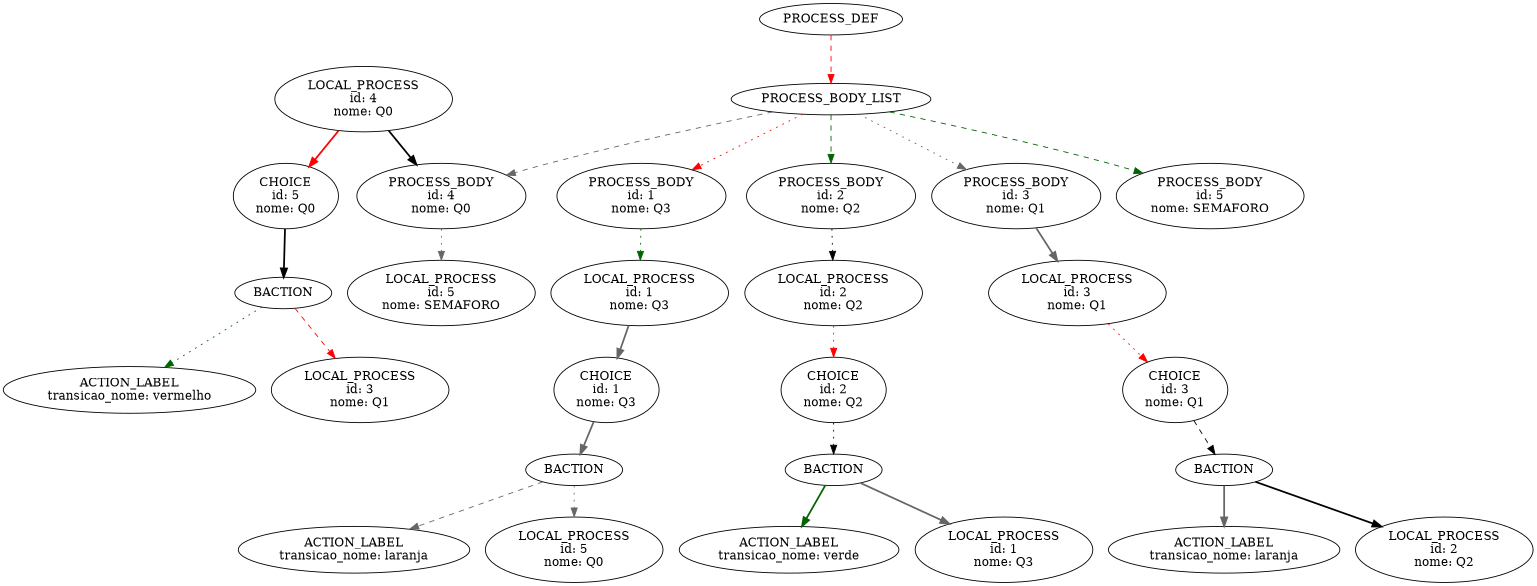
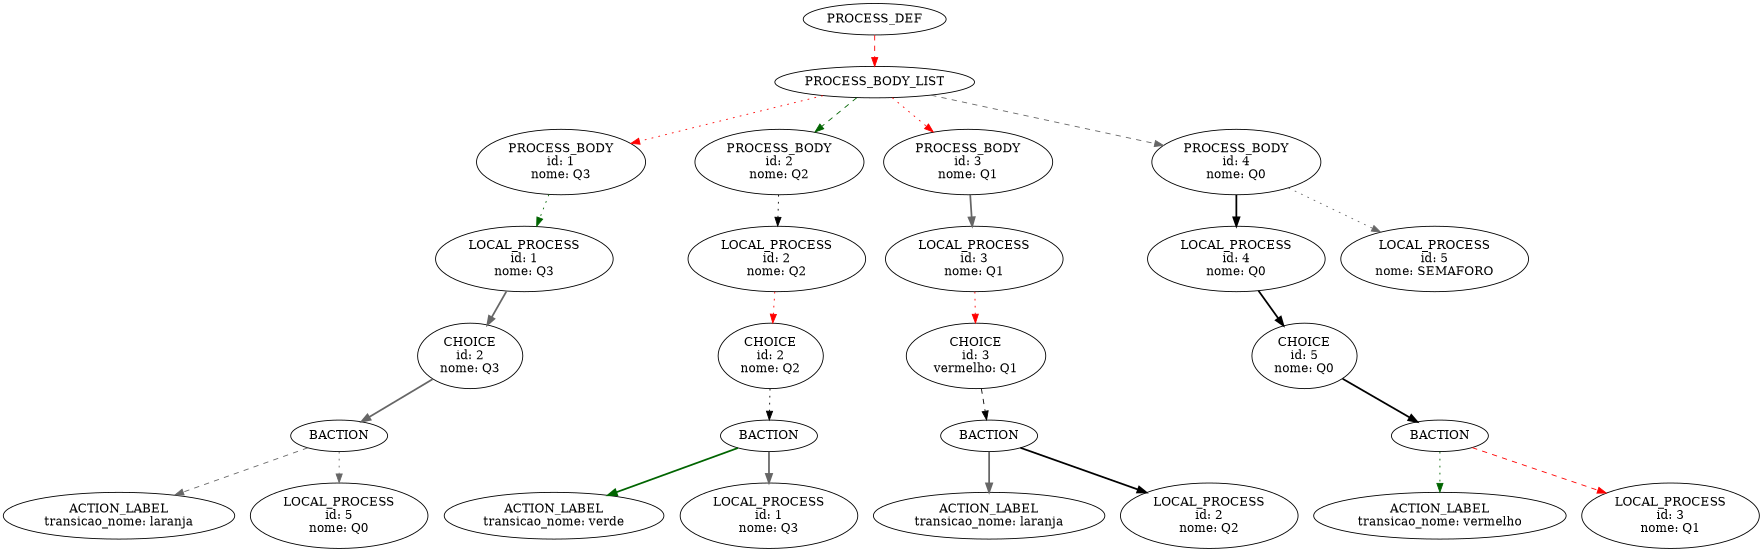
  digraph {
    edge [color=gray40 style=dotted]
    n1 [label="ACTION_LABEL\ntransicao_nome: laranja\n"]
    n2 [label="LOCAL_PROCESS\nid: 5\nnome: Q0\n"]
    n3 [label="BACTION\n"]
-   n4 [label="CHOICE\nid: 1\nnome: Q3\n"]
+   n4 [label="CHOICE\nid: 2\nnome: Q3\n"]
    n5 [label="LOCAL_PROCESS\nid: 1\nnome: Q3\n"]
    n6 [label="PROCESS_BODY\nid: 1\nnome: Q3\n"]
    n7 [label="ACTION_LABEL\ntransicao_nome: verde\n"]
    n8 [label="LOCAL_PROCESS\nid: 1\nnome: Q3\n"]
    n9 [label="BACTION\n"]
    n10 [label="CHOICE\nid: 2\nnome: Q2\n"]
    n11 [label="LOCAL_PROCESS\nid: 2\nnome: Q2\n"]
    n12 [label="PROCESS_BODY\nid: 2\nnome: Q2\n"]
    n13 [label="ACTION_LABEL\ntransicao_nome: laranja\n"]
    n14 [label="LOCAL_PROCESS\nid: 2\nnome: Q2\n"]
    n15 [label="BACTION\n"]
-   n16 [label="CHOICE\nid: 3\nnome: Q1\n"]
+   n16 [label="CHOICE\nid: 3\nvermelho: Q1\n"]
    n17 [label="LOCAL_PROCESS\nid: 3\nnome: Q1\n"]
    n18 [label="PROCESS_BODY\nid: 3\nnome: Q1\n"]
    n19 [label="ACTION_LABEL\ntransicao_nome: vermelho\n"]
    n20 [label="LOCAL_PROCESS\nid: 3\nnome: Q1\n"]
    n21 [label="BACTION\n"]
    n22 [label="CHOICE\nid: 5\nnome: Q0\n"]
    n23 [label="LOCAL_PROCESS\nid: 4\nnome: Q0\n"]
    n24 [label="PROCESS_BODY\nid: 4\nnome: Q0\n"]
    n25 [label="LOCAL_PROCESS\nid: 5\nnome: SEMAFORO\n"]
-   n26 [label="PROCESS_BODY\nid: 5\nnome: SEMAFORO\n"]
    n27 [label="PROCESS_BODY_LIST\n"]
    n28 [label="PROCESS_DEF\n"]
    n3 -> n1 [style=dashed]
    n3 -> n2
    n4 -> n3 [style=bold]
    n5 -> n4 [style=bold]
    n6 -> n5 [color=darkgreen]
    n9 -> n7 [color=darkgreen style=bold]
    n9 -> n8 [style=bold]
    n10 -> n9 [color=black]
    n11 -> n10 [color=red]
    n12 -> n11 [color=black]
    n15 -> n13 [style=bold]
    n15 -> n14 [color=black style=bold]
    n16 -> n15 [color=black style=dashed]
    n17 -> n16 [color=red]
    n18 -> n17 [style=bold]
    n21 -> n19 [color=darkgreen]
    n21 -> n20 [color=red style=dashed]
    n22 -> n21 [color=black style=bold]
-   n23 -> n22 [color=red style=bold]
-   n23 -> n24 [color=black style=bold]
+   n23 -> n22 [color=black style=bold]
+   n24 -> n23 [color=black style=bold]
    n24 -> n25
    n27 -> n6 [color=red]
    n27 -> n12 [color=darkgreen style=dashed]
-   n27 -> n18
+   n27 -> n18 [color=red]
    n27 -> n24 [style=dashed]
-   n27 -> n26 [color=darkgreen style=dashed]
    n28 -> n27 [color=red style=dashed]
  }
